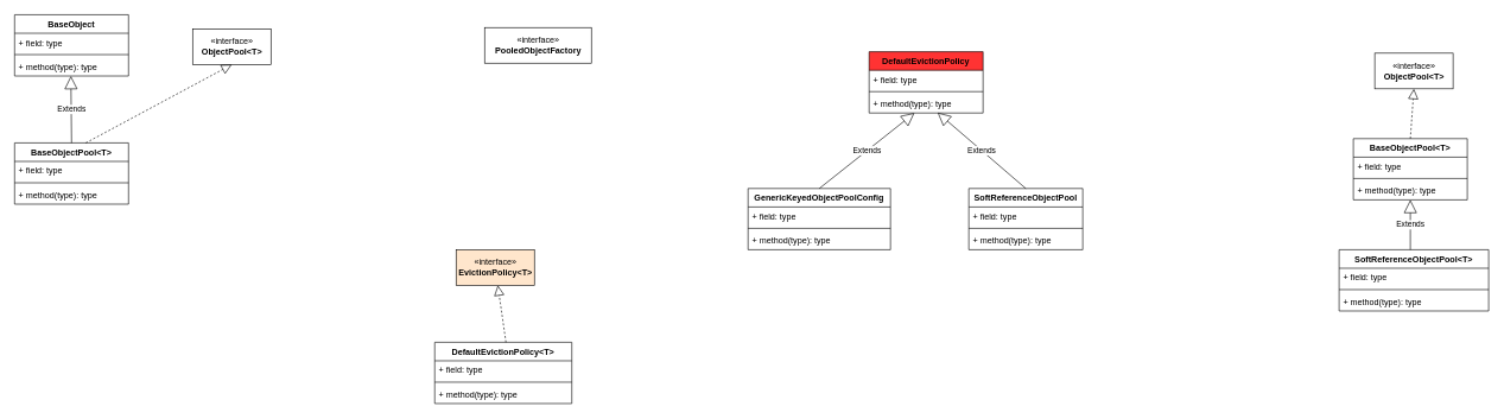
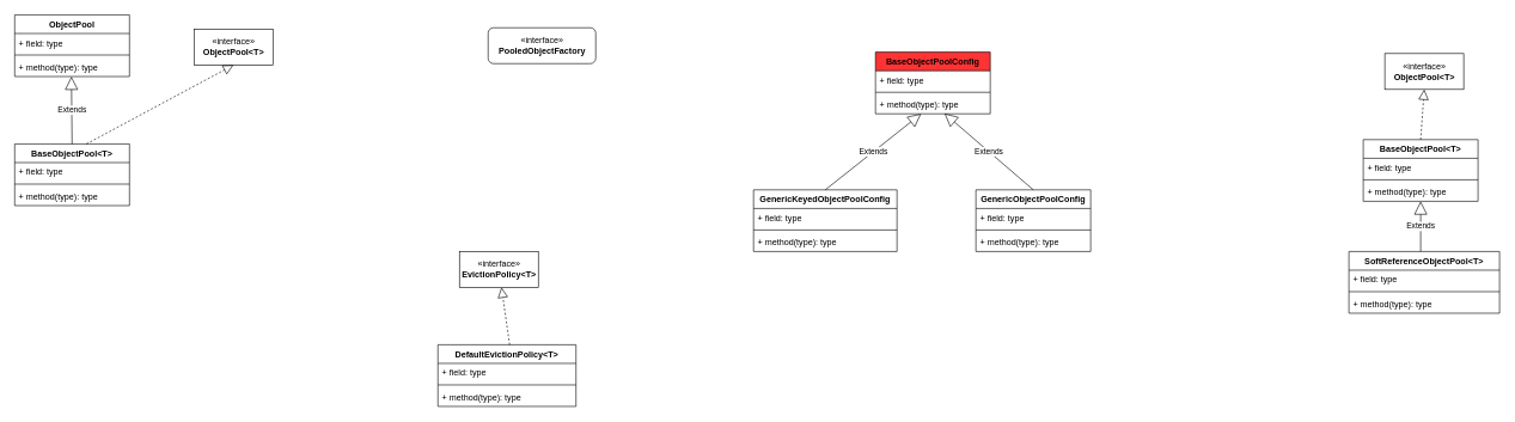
  <mxCell id="0" />
  <mxCell id="1" parent="0" />
  <mxCell id="2" value="«interface»&lt;br&gt;&lt;b&gt;ObjectPool&amp;lt;T&amp;gt;&lt;/b&gt;" style="html=1;" parent="1" vertex="1"><mxGeometry x="270" y="40" width="110" height="50" as="geometry" /></mxCell>
- <mxCell id="3" value="BaseObject" style="swimlane;fontStyle=1;align=center;verticalAlign=top;childLayout=stackLayout;horizontal=1;startSize=26;horizontalStack=0;resizeParent=1;resizeParentMax=0;resizeLast=0;collapsible=1;marginBottom=0;" parent="1" vertex="1"><mxGeometry x="20" y="20" width="160" height="86" as="geometry" /></mxCell>
+ <mxCell id="3" value="ObjectPool" style="swimlane;fontStyle=1;align=center;verticalAlign=top;childLayout=stackLayout;horizontal=1;startSize=26;horizontalStack=0;resizeParent=1;resizeParentMax=0;resizeLast=0;collapsible=1;marginBottom=0;" parent="1" vertex="1"><mxGeometry x="20" y="20" width="160" height="86" as="geometry" /></mxCell>
  <mxCell id="4" value="+ field: type" style="text;strokeColor=none;fillColor=none;align=left;verticalAlign=top;spacingLeft=4;spacingRight=4;overflow=hidden;rotatable=0;points=[[0,0.5],[1,0.5]];portConstraint=eastwest;" parent="3" vertex="1"><mxGeometry y="26" width="160" height="26" as="geometry" /></mxCell>
  <mxCell id="5" value="" style="line;strokeWidth=1;fillColor=none;align=left;verticalAlign=middle;spacingTop=-1;spacingLeft=3;spacingRight=3;rotatable=0;labelPosition=right;points=[];portConstraint=eastwest;" parent="3" vertex="1"><mxGeometry y="52" width="160" height="8" as="geometry" /></mxCell>
  <mxCell id="6" value="+ method(type): type" style="text;strokeColor=none;fillColor=none;align=left;verticalAlign=top;spacingLeft=4;spacingRight=4;overflow=hidden;rotatable=0;points=[[0,0.5],[1,0.5]];portConstraint=eastwest;" parent="3" vertex="1"><mxGeometry y="60" width="160" height="26" as="geometry" /></mxCell>
  <mxCell id="7" value="BaseObjectPool&lt;T&gt;" style="swimlane;fontStyle=1;align=center;verticalAlign=top;childLayout=stackLayout;horizontal=1;startSize=26;horizontalStack=0;resizeParent=1;resizeParentMax=0;resizeLast=0;collapsible=1;marginBottom=0;" parent="1" vertex="1"><mxGeometry x="20" y="200" width="160" height="86" as="geometry" /></mxCell>
  <mxCell id="8" value="Extends" style="endArrow=block;endSize=16;endFill=0;html=1;entryX=0.494;entryY=1;entryDx=0;entryDy=0;entryPerimeter=0;" parent="7" target="6" edge="1"><mxGeometry width="160" relative="1" as="geometry"><mxPoint x="80" as="sourcePoint" /><mxPoint x="240" as="targetPoint" /></mxGeometry></mxCell>
  <mxCell id="9" value="" style="endArrow=block;dashed=1;endFill=0;endSize=12;html=1;entryX=0.5;entryY=1;entryDx=0;entryDy=0;" parent="7" target="2" edge="1"><mxGeometry width="160" relative="1" as="geometry"><mxPoint x="100" as="sourcePoint" /><mxPoint x="260" as="targetPoint" /></mxGeometry></mxCell>
  <mxCell id="10" value="+ field: type" style="text;strokeColor=none;fillColor=none;align=left;verticalAlign=top;spacingLeft=4;spacingRight=4;overflow=hidden;rotatable=0;points=[[0,0.5],[1,0.5]];portConstraint=eastwest;" parent="7" vertex="1"><mxGeometry y="26" width="160" height="26" as="geometry" /></mxCell>
  <mxCell id="11" value="" style="line;strokeWidth=1;fillColor=none;align=left;verticalAlign=middle;spacingTop=-1;spacingLeft=3;spacingRight=3;rotatable=0;labelPosition=right;points=[];portConstraint=eastwest;" parent="7" vertex="1"><mxGeometry y="52" width="160" height="8" as="geometry" /></mxCell>
  <mxCell id="12" value="+ method(type): type" style="text;strokeColor=none;fillColor=none;align=left;verticalAlign=top;spacingLeft=4;spacingRight=4;overflow=hidden;rotatable=0;points=[[0,0.5],[1,0.5]];portConstraint=eastwest;" parent="7" vertex="1"><mxGeometry y="60" width="160" height="26" as="geometry" /></mxCell>
- <mxCell id="13" value="«interface»&lt;br&gt;&lt;b&gt;PooledObjectFactory&lt;/b&gt;" style="html=1;" parent="1" vertex="1"><mxGeometry x="680" y="38" width="150" height="50" as="geometry" /></mxCell>
- <mxCell id="14" value="«interface»&lt;br&gt;&lt;b&gt;EvictionPolicy&amp;lt;T&amp;gt;&lt;/b&gt;" style="html=1;fillColor=#ffe6cc;" parent="1" vertex="1"><mxGeometry x="640" y="350" width="110" height="50" as="geometry" /></mxCell>
+ <mxCell id="13" value="«interface»&lt;br&gt;&lt;b&gt;PooledObjectFactory&lt;/b&gt;" style="html=1;rounded=1;" parent="1" vertex="1"><mxGeometry x="680" y="38" width="150" height="50" as="geometry" /></mxCell>
+ <mxCell id="14" value="«interface»&lt;br&gt;&lt;b&gt;EvictionPolicy&amp;lt;T&amp;gt;&lt;/b&gt;" style="html=1;" parent="1" vertex="1"><mxGeometry x="640" y="350" width="110" height="50" as="geometry" /></mxCell>
  <mxCell id="15" value="DefaultEvictionPolicy&lt;T&gt;" style="swimlane;fontStyle=1;align=center;verticalAlign=top;childLayout=stackLayout;horizontal=1;startSize=26;horizontalStack=0;resizeParent=1;resizeParentMax=0;resizeLast=0;collapsible=1;marginBottom=0;" parent="1" vertex="1"><mxGeometry x="610" y="480" width="192.5" height="86" as="geometry" /></mxCell>
  <mxCell id="16" value="" style="endArrow=block;dashed=1;endFill=0;endSize=12;html=1;" parent="15" target="14" edge="1"><mxGeometry width="160" relative="1" as="geometry"><mxPoint x="100" as="sourcePoint" /><mxPoint x="260" as="targetPoint" /></mxGeometry></mxCell>
  <mxCell id="17" value="+ field: type" style="text;strokeColor=none;fillColor=none;align=left;verticalAlign=top;spacingLeft=4;spacingRight=4;overflow=hidden;rotatable=0;points=[[0,0.5],[1,0.5]];portConstraint=eastwest;" parent="15" vertex="1"><mxGeometry y="26" width="192.5" height="26" as="geometry" /></mxCell>
  <mxCell id="18" value="" style="line;strokeWidth=1;fillColor=none;align=left;verticalAlign=middle;spacingTop=-1;spacingLeft=3;spacingRight=3;rotatable=0;labelPosition=right;points=[];portConstraint=eastwest;" parent="15" vertex="1"><mxGeometry y="52" width="192.5" height="8" as="geometry" /></mxCell>
  <mxCell id="19" value="+ method(type): type" style="text;strokeColor=none;fillColor=none;align=left;verticalAlign=top;spacingLeft=4;spacingRight=4;overflow=hidden;rotatable=0;points=[[0,0.5],[1,0.5]];portConstraint=eastwest;" parent="15" vertex="1"><mxGeometry y="60" width="192.5" height="26" as="geometry" /></mxCell>
- <mxCell id="20" value="DefaultEvictionPolicy" style="swimlane;fontStyle=1;align=center;verticalAlign=top;childLayout=stackLayout;horizontal=1;startSize=26;horizontalStack=0;resizeParent=1;resizeParentMax=0;resizeLast=0;collapsible=1;marginBottom=0;fillColor=#FF3333;" vertex="1" parent="1"><mxGeometry x="1220" y="72" width="160" height="86" as="geometry" /></mxCell>
+ <mxCell id="20" value="BaseObjectPoolConfig" style="swimlane;fontStyle=1;align=center;verticalAlign=top;childLayout=stackLayout;horizontal=1;startSize=26;horizontalStack=0;resizeParent=1;resizeParentMax=0;resizeLast=0;collapsible=1;marginBottom=0;fillColor=#FF3333;" vertex="1" parent="1"><mxGeometry x="1220" y="72" width="160" height="86" as="geometry" /></mxCell>
  <mxCell id="21" value="+ field: type" style="text;strokeColor=none;fillColor=none;align=left;verticalAlign=top;spacingLeft=4;spacingRight=4;overflow=hidden;rotatable=0;points=[[0,0.5],[1,0.5]];portConstraint=eastwest;" vertex="1" parent="20"><mxGeometry y="26" width="160" height="26" as="geometry" /></mxCell>
  <mxCell id="22" value="" style="line;strokeWidth=1;fillColor=none;align=left;verticalAlign=middle;spacingTop=-1;spacingLeft=3;spacingRight=3;rotatable=0;labelPosition=right;points=[];portConstraint=eastwest;" vertex="1" parent="20"><mxGeometry y="52" width="160" height="8" as="geometry" /></mxCell>
  <mxCell id="23" value="+ method(type): type" style="text;strokeColor=none;fillColor=none;align=left;verticalAlign=top;spacingLeft=4;spacingRight=4;overflow=hidden;rotatable=0;points=[[0,0.5],[1,0.5]];portConstraint=eastwest;" vertex="1" parent="20"><mxGeometry y="60" width="160" height="26" as="geometry" /></mxCell>
  <mxCell id="24" value="GenericKeyedObjectPoolConfig" style="swimlane;fontStyle=1;align=center;verticalAlign=top;childLayout=stackLayout;horizontal=1;startSize=26;horizontalStack=0;resizeParent=1;resizeParentMax=0;resizeLast=0;collapsible=1;marginBottom=0;fillColor=#FFFFFF;" vertex="1" parent="1"><mxGeometry x="1050" y="264" width="200" height="86" as="geometry" /></mxCell>
  <mxCell id="25" value="Extends" style="endArrow=block;endSize=16;endFill=0;html=1;" edge="1" parent="24" target="23"><mxGeometry width="160" relative="1" as="geometry"><mxPoint x="100" as="sourcePoint" /><mxPoint x="210" y="-90" as="targetPoint" /></mxGeometry></mxCell>
  <mxCell id="26" value="+ field: type" style="text;strokeColor=none;fillColor=none;align=left;verticalAlign=top;spacingLeft=4;spacingRight=4;overflow=hidden;rotatable=0;points=[[0,0.5],[1,0.5]];portConstraint=eastwest;" vertex="1" parent="24"><mxGeometry y="26" width="200" height="26" as="geometry" /></mxCell>
  <mxCell id="27" value="" style="line;strokeWidth=1;fillColor=none;align=left;verticalAlign=middle;spacingTop=-1;spacingLeft=3;spacingRight=3;rotatable=0;labelPosition=right;points=[];portConstraint=eastwest;" vertex="1" parent="24"><mxGeometry y="52" width="200" height="8" as="geometry" /></mxCell>
  <mxCell id="28" value="+ method(type): type" style="text;strokeColor=none;fillColor=none;align=left;verticalAlign=top;spacingLeft=4;spacingRight=4;overflow=hidden;rotatable=0;points=[[0,0.5],[1,0.5]];portConstraint=eastwest;" vertex="1" parent="24"><mxGeometry y="60" width="200" height="26" as="geometry" /></mxCell>
- <mxCell id="29" value="SoftReferenceObjectPool" style="swimlane;fontStyle=1;align=center;verticalAlign=top;childLayout=stackLayout;horizontal=1;startSize=26;horizontalStack=0;resizeParent=1;resizeParentMax=0;resizeLast=0;collapsible=1;marginBottom=0;fillColor=#FFFFFF;" vertex="1" parent="1"><mxGeometry x="1360" y="264" width="160" height="86" as="geometry" /></mxCell>
+ <mxCell id="29" value="GenericObjectPoolConfig" style="swimlane;fontStyle=1;align=center;verticalAlign=top;childLayout=stackLayout;horizontal=1;startSize=26;horizontalStack=0;resizeParent=1;resizeParentMax=0;resizeLast=0;collapsible=1;marginBottom=0;fillColor=#FFFFFF;" vertex="1" parent="1"><mxGeometry x="1360" y="264" width="160" height="86" as="geometry" /></mxCell>
  <mxCell id="30" value="+ field: type" style="text;strokeColor=none;fillColor=none;align=left;verticalAlign=top;spacingLeft=4;spacingRight=4;overflow=hidden;rotatable=0;points=[[0,0.5],[1,0.5]];portConstraint=eastwest;" vertex="1" parent="29"><mxGeometry y="26" width="160" height="26" as="geometry" /></mxCell>
  <mxCell id="31" value="" style="line;strokeWidth=1;fillColor=none;align=left;verticalAlign=middle;spacingTop=-1;spacingLeft=3;spacingRight=3;rotatable=0;labelPosition=right;points=[];portConstraint=eastwest;" vertex="1" parent="29"><mxGeometry y="52" width="160" height="8" as="geometry" /></mxCell>
  <mxCell id="32" value="+ method(type): type" style="text;strokeColor=none;fillColor=none;align=left;verticalAlign=top;spacingLeft=4;spacingRight=4;overflow=hidden;rotatable=0;points=[[0,0.5],[1,0.5]];portConstraint=eastwest;" vertex="1" parent="29"><mxGeometry y="60" width="160" height="26" as="geometry" /></mxCell>
  <mxCell id="33" value="Extends" style="endArrow=block;endSize=16;endFill=0;html=1;entryX=0.601;entryY=0.981;entryDx=0;entryDy=0;entryPerimeter=0;exitX=0.5;exitY=0;exitDx=0;exitDy=0;" edge="1" parent="1" source="29" target="23"><mxGeometry width="160" relative="1" as="geometry"><mxPoint x="1440" y="260" as="sourcePoint" /><mxPoint x="1600" y="260" as="targetPoint" /></mxGeometry></mxCell>
  <mxCell id="34" value="«interface»&lt;br&gt;&lt;b&gt;ObjectPool&amp;lt;T&amp;gt;&lt;/b&gt;" style="html=1;fillColor=#FFFFFF;" vertex="1" parent="1"><mxGeometry x="1930" y="74" width="110" height="50" as="geometry" /></mxCell>
  <mxCell id="35" value="BaseObjectPool&lt;T&gt;" style="swimlane;fontStyle=1;align=center;verticalAlign=top;childLayout=stackLayout;horizontal=1;startSize=26;horizontalStack=0;resizeParent=1;resizeParentMax=0;resizeLast=0;collapsible=1;marginBottom=0;fillColor=#FFFFFF;" vertex="1" parent="1"><mxGeometry x="1900" y="194" width="160" height="86" as="geometry" /></mxCell>
  <mxCell id="36" value="+ field: type" style="text;strokeColor=none;fillColor=none;align=left;verticalAlign=top;spacingLeft=4;spacingRight=4;overflow=hidden;rotatable=0;points=[[0,0.5],[1,0.5]];portConstraint=eastwest;" vertex="1" parent="35"><mxGeometry y="26" width="160" height="26" as="geometry" /></mxCell>
  <mxCell id="37" value="" style="line;strokeWidth=1;fillColor=none;align=left;verticalAlign=middle;spacingTop=-1;spacingLeft=3;spacingRight=3;rotatable=0;labelPosition=right;points=[];portConstraint=eastwest;" vertex="1" parent="35"><mxGeometry y="52" width="160" height="8" as="geometry" /></mxCell>
  <mxCell id="38" value="+ method(type): type" style="text;strokeColor=none;fillColor=none;align=left;verticalAlign=top;spacingLeft=4;spacingRight=4;overflow=hidden;rotatable=0;points=[[0,0.5],[1,0.5]];portConstraint=eastwest;" vertex="1" parent="35"><mxGeometry y="60" width="160" height="26" as="geometry" /></mxCell>
  <mxCell id="39" value="" style="endArrow=block;dashed=1;endFill=0;endSize=12;html=1;entryX=0.5;entryY=1;entryDx=0;entryDy=0;exitX=0.5;exitY=0;exitDx=0;exitDy=0;" edge="1" parent="1" source="35" target="34"><mxGeometry width="160" relative="1" as="geometry"><mxPoint x="1980" y="190" as="sourcePoint" /><mxPoint x="2140" y="190" as="targetPoint" /></mxGeometry></mxCell>
  <mxCell id="40" value="SoftReferenceObjectPool&lt;T&gt;" style="swimlane;fontStyle=1;align=center;verticalAlign=top;childLayout=stackLayout;horizontal=1;startSize=26;horizontalStack=0;resizeParent=1;resizeParentMax=0;resizeLast=0;collapsible=1;marginBottom=0;fillColor=#FFFFFF;" vertex="1" parent="1"><mxGeometry x="1880" y="350" width="210" height="86" as="geometry" /></mxCell>
  <mxCell id="41" value="Extends" style="endArrow=block;endSize=16;endFill=0;html=1;" edge="1" parent="40" target="38"><mxGeometry width="160" relative="1" as="geometry"><mxPoint x="100" as="sourcePoint" /><mxPoint x="260" as="targetPoint" /></mxGeometry></mxCell>
  <mxCell id="42" value="+ field: type" style="text;strokeColor=none;fillColor=none;align=left;verticalAlign=top;spacingLeft=4;spacingRight=4;overflow=hidden;rotatable=0;points=[[0,0.5],[1,0.5]];portConstraint=eastwest;" vertex="1" parent="40"><mxGeometry y="26" width="210" height="26" as="geometry" /></mxCell>
  <mxCell id="43" value="" style="line;strokeWidth=1;fillColor=none;align=left;verticalAlign=middle;spacingTop=-1;spacingLeft=3;spacingRight=3;rotatable=0;labelPosition=right;points=[];portConstraint=eastwest;" vertex="1" parent="40"><mxGeometry y="52" width="210" height="8" as="geometry" /></mxCell>
  <mxCell id="44" value="+ method(type): type" style="text;strokeColor=none;fillColor=none;align=left;verticalAlign=top;spacingLeft=4;spacingRight=4;overflow=hidden;rotatable=0;points=[[0,0.5],[1,0.5]];portConstraint=eastwest;" vertex="1" parent="40"><mxGeometry y="60" width="210" height="26" as="geometry" /></mxCell>
